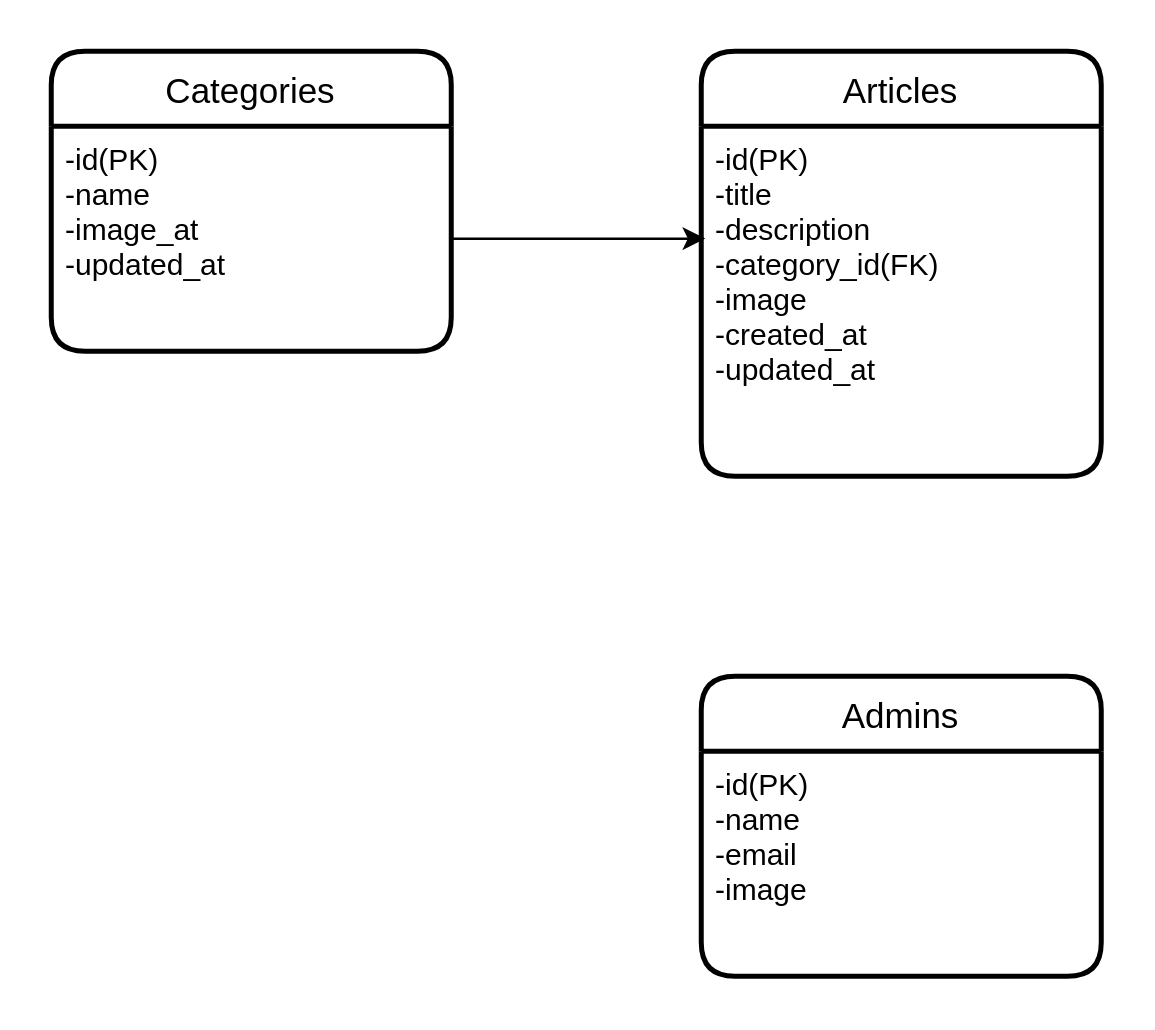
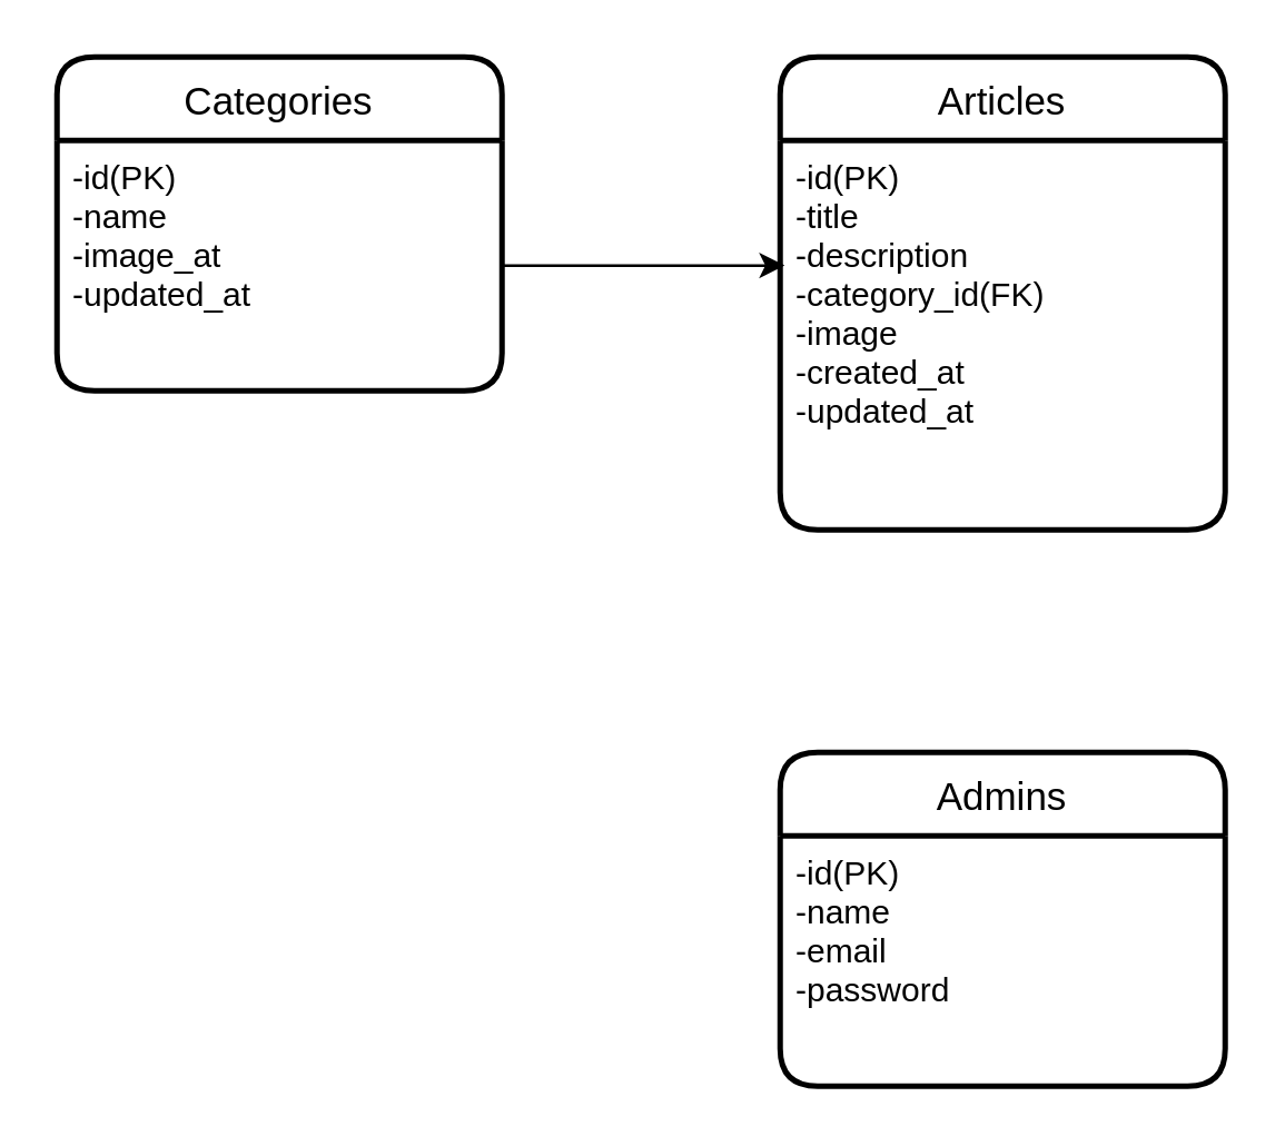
  <mxCell id="0" />
  <mxCell id="1" parent="0" />
  <mxCell id="2" value="Articles" style="swimlane;childLayout=stackLayout;horizontal=1;startSize=30;horizontalStack=0;rounded=1;fontSize=14;fontStyle=0;strokeWidth=2;resizeParent=0;resizeLast=1;shadow=0;dashed=0;align=center;" vertex="1" parent="1"><mxGeometry x="280" y="20" width="160" height="170" as="geometry" /></mxCell>
  <mxCell id="3" value="-id(PK)&#10;-title&#10;-description&#10;-category_id(FK)&#10;-image&#10;-created_at&#10;-updated_at" style="align=left;strokeColor=none;fillColor=none;spacingLeft=4;fontSize=12;verticalAlign=top;resizable=0;rotatable=0;part=1;" vertex="1" parent="2"><mxGeometry y="30" width="160" height="140" as="geometry" /></mxCell>
  <mxCell id="4" value="Categories" style="swimlane;childLayout=stackLayout;horizontal=1;startSize=30;horizontalStack=0;rounded=1;fontSize=14;fontStyle=0;strokeWidth=2;resizeParent=0;resizeLast=1;shadow=0;dashed=0;align=center;" vertex="1" parent="1"><mxGeometry x="20" y="20" width="160" height="120" as="geometry" /></mxCell>
  <mxCell id="5" value="-id(PK)&#10;-name&#10;-image_at&#10;-updated_at" style="align=left;strokeColor=none;fillColor=none;spacingLeft=4;fontSize=12;verticalAlign=top;resizable=0;rotatable=0;part=1;" vertex="1" parent="4"><mxGeometry y="30" width="160" height="90" as="geometry" /></mxCell>
  <mxCell id="6" style="edgeStyle=orthogonalEdgeStyle;rounded=0;orthogonalLoop=1;jettySize=auto;html=1;exitX=1;exitY=0.5;exitDx=0;exitDy=0;entryX=0.01;entryY=0.321;entryDx=0;entryDy=0;entryPerimeter=0;" edge="1" parent="1" source="5" target="3"><mxGeometry relative="1" as="geometry" /></mxCell>
  <mxCell id="7" value="Admins" style="swimlane;childLayout=stackLayout;horizontal=1;startSize=30;horizontalStack=0;rounded=1;fontSize=14;fontStyle=0;strokeWidth=2;resizeParent=0;resizeLast=1;shadow=0;dashed=0;align=center;" vertex="1" parent="1"><mxGeometry x="280" y="270" width="160" height="120" as="geometry" /></mxCell>
- <mxCell id="8" value="-id(PK)&#10;-name&#10;-email&#10;-image" style="align=left;strokeColor=none;fillColor=none;spacingLeft=4;fontSize=12;verticalAlign=top;resizable=0;rotatable=0;part=1;" vertex="1" parent="7"><mxGeometry y="30" width="160" height="90" as="geometry" /></mxCell>
+ <mxCell id="8" value="-id(PK)&#10;-name&#10;-email&#10;-password" style="align=left;strokeColor=none;fillColor=none;spacingLeft=4;fontSize=12;verticalAlign=top;resizable=0;rotatable=0;part=1;" vertex="1" parent="7"><mxGeometry y="30" width="160" height="90" as="geometry" /></mxCell>
